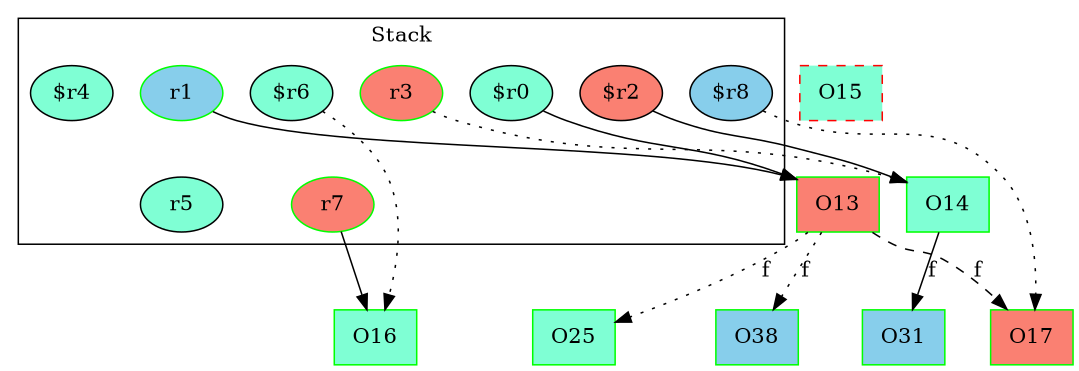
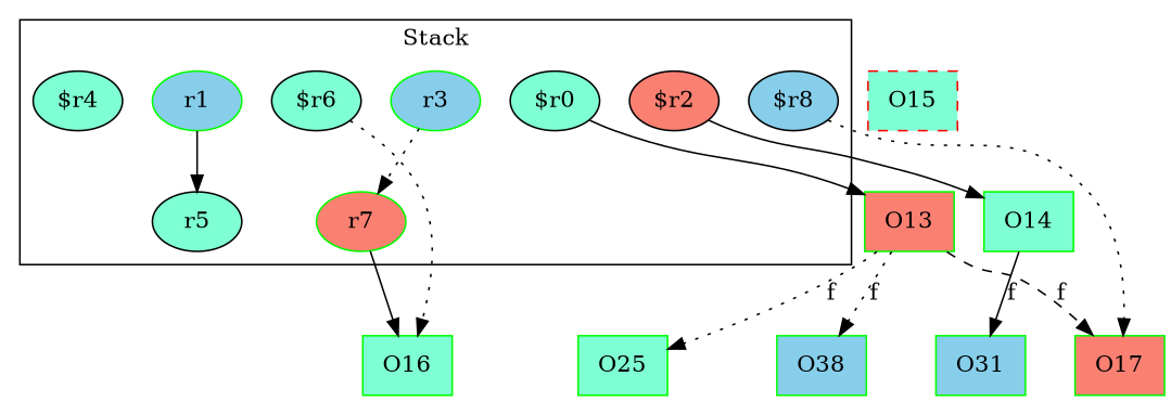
  digraph {
    rankDir=LR
    node [color=green fillcolor=aquamarine style=filled]
    edge [style=solid]
    r1 [fillcolor=skyblue]
    "$r2" [fillcolor=salmon color=""]
    "$r0" [color=""]
    r7 [fillcolor=salmon]
    "$r8" [fillcolor=skyblue color=""]
    r5 [color=""]
    "$r6" [color=""]
-   r3 [fillcolor=salmon]
+   r3 [fillcolor=skyblue]
    "$r4" [color=""]
    O13 [fillcolor=salmon shape=box]
    O14 [shape=box]
    O16 [shape=box]
    O17 [fillcolor=salmon shape=box]
    n14 [label=O25 shape=box]
    O38 [fillcolor=skyblue shape=box]
    O31 [fillcolor=skyblue shape=box]
    O15 [color=red shape=box style="filled,dashed"]
    subgraph cluster_1 {
      label=Stack
      r1
      "$r2"
      "$r0"
      r7
      "$r8"
      r5
      "$r6"
      r3
      "$r4"
    }
-   r1 -> O13
+   r1 -> r5
    "$r2" -> O14
    "$r0" -> O13
    r7 -> O16
    "$r8" -> O17 [style=dotted]
    "$r6" -> O16 [style=dotted]
-   r3 -> O14 [style=dotted]
+   r3 -> r7 [style=dotted]
    O13 -> O17 [label=f style=dashed weight=0.2]
    O13 -> n14 [label=f style=dotted weight=0.2]
    O13 -> O38 [label=f style=dotted weight=0.2]
    O14 -> O31 [label=f weight=0.2]
  }
